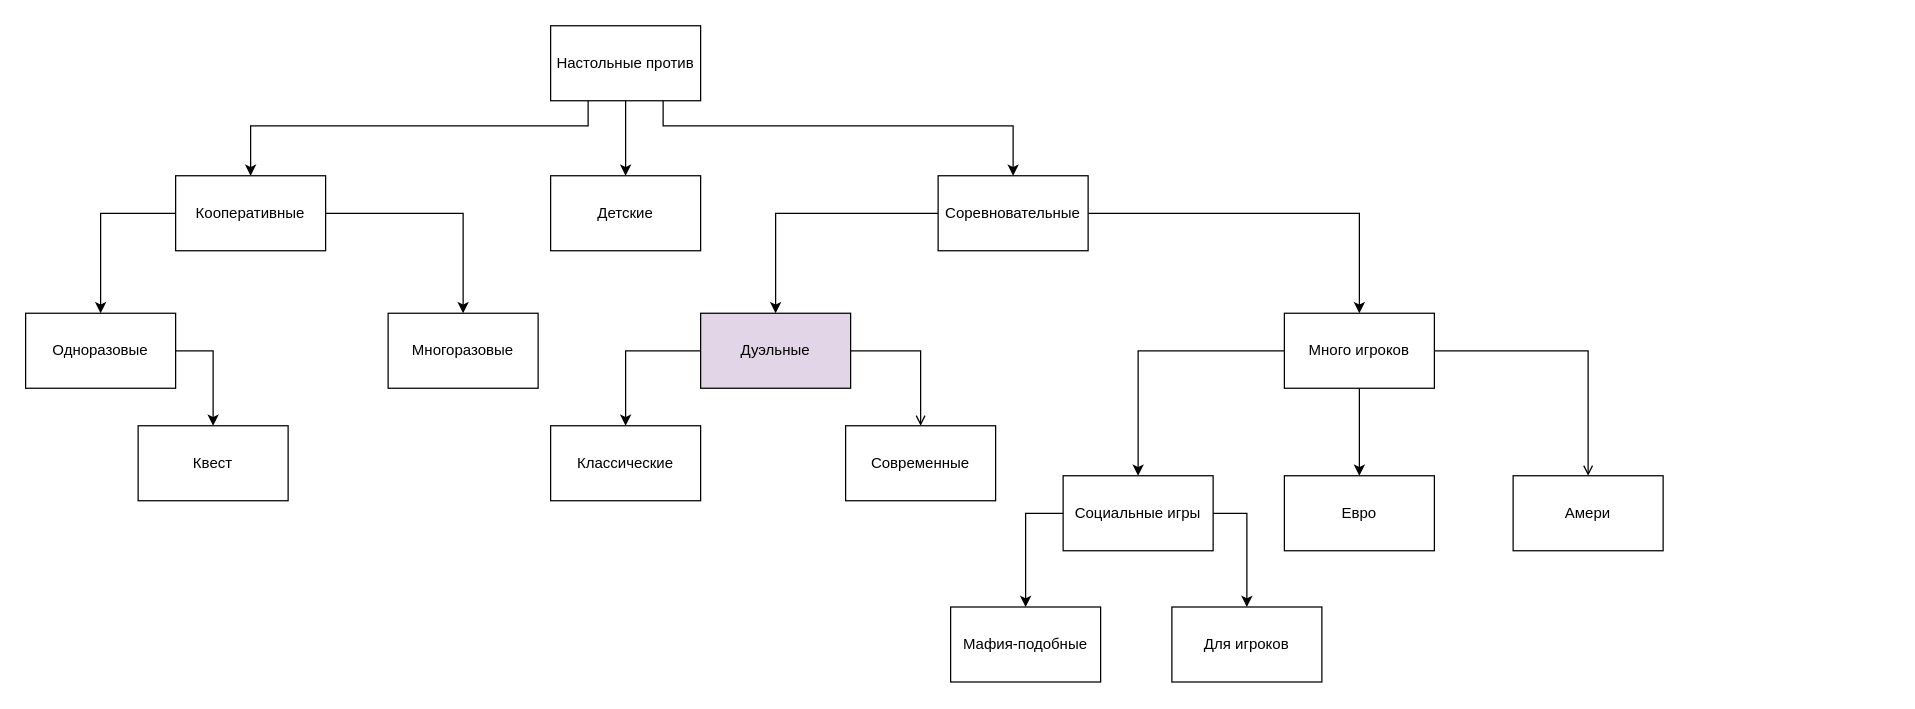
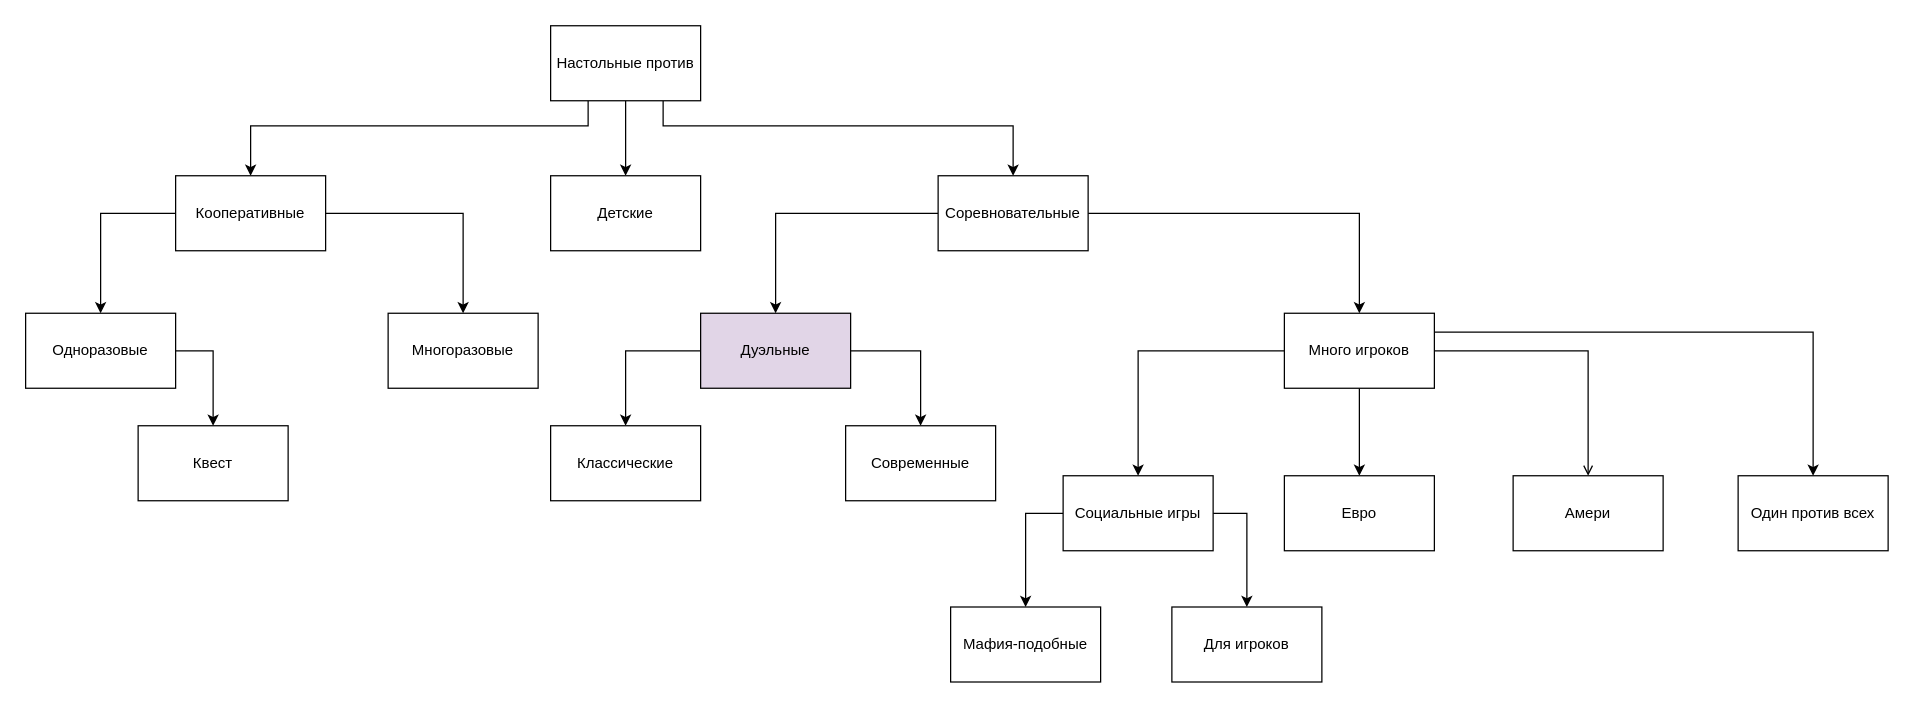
  <mxCell id="0" />
  <mxCell id="1" parent="0" />
  <mxCell id="2" style="edgeStyle=orthogonalEdgeStyle;rounded=0;orthogonalLoop=1;jettySize=auto;html=1;exitX=0.5;exitY=1;exitDx=0;exitDy=0;entryX=0.5;entryY=0;entryDx=0;entryDy=0;" parent="1" source="5" target="31" edge="1"><mxGeometry relative="1" as="geometry"><Array as="points" /></mxGeometry></mxCell>
  <mxCell id="3" style="edgeStyle=orthogonalEdgeStyle;rounded=0;orthogonalLoop=1;jettySize=auto;html=1;exitX=0.25;exitY=1;exitDx=0;exitDy=0;" parent="1" source="5" target="8" edge="1"><mxGeometry relative="1" as="geometry"><Array as="points"><mxPoint x="470" y="100" /><mxPoint x="200" y="100" /></Array></mxGeometry></mxCell>
  <mxCell id="4" style="edgeStyle=orthogonalEdgeStyle;rounded=0;orthogonalLoop=1;jettySize=auto;html=1;exitX=0.75;exitY=1;exitDx=0;exitDy=0;entryX=0.5;entryY=0;entryDx=0;entryDy=0;" parent="1" source="5" target="11" edge="1"><mxGeometry relative="1" as="geometry"><Array as="points"><mxPoint x="530" y="100" /><mxPoint x="810" y="100" /></Array></mxGeometry></mxCell>
  <mxCell id="5" value="Настольные против" style="rounded=0;whiteSpace=wrap;html=1;" parent="1" vertex="1"><mxGeometry x="440" y="20" width="120" height="60" as="geometry" /></mxCell>
  <mxCell id="6" style="edgeStyle=orthogonalEdgeStyle;rounded=0;orthogonalLoop=1;jettySize=auto;html=1;exitX=0;exitY=0.5;exitDx=0;exitDy=0;entryX=0.5;entryY=0;entryDx=0;entryDy=0;" parent="1" source="8" target="21" edge="1"><mxGeometry relative="1" as="geometry" /></mxCell>
  <mxCell id="7" style="edgeStyle=orthogonalEdgeStyle;rounded=0;orthogonalLoop=1;jettySize=auto;html=1;exitX=1;exitY=0.5;exitDx=0;exitDy=0;" parent="1" source="8" target="27" edge="1"><mxGeometry relative="1" as="geometry" /></mxCell>
  <mxCell id="8" value="Кооперативные&lt;span style=&quot;color: rgba(0 , 0 , 0 , 0) ; font-family: monospace ; font-size: 0px&quot;&gt;%3CmxGraphModel%3E%3Croot%3E%3CmxCell%20id%3D%220%22%2F%3E%3CmxCell%20id%3D%221%22%20parent%3D%220%22%2F%3E%3CmxCell%20id%3D%222%22%20value%3D%22%D0%9D%D0%B0%D1%81%D1%82%D0%BE%D0%BB%D1%8C%D0%BD%D1%8B%D0%B5%20%D0%B8%D0%B3%D1%80%D1%8B%22%20style%3D%22rounded%3D0%3BwhiteSpace%3Dwrap%3Bhtml%3D1%3B%22%20vertex%3D%221%22%20parent%3D%221%22%3E%3CmxGeometry%20x%3D%22330%22%20y%3D%2290%22%20width%3D%22120%22%20height%3D%2260%22%20as%3D%22geometry%22%2F%3E%3C%2FmxCell%3E%3C%2Froot%3E%3C%2FmxGraphModel%3E&lt;/span&gt;&lt;span style=&quot;color: rgba(0 , 0 , 0 , 0) ; font-family: monospace ; font-size: 0px&quot;&gt;%3CmxGraphModel%3E%3Croot%3E%3CmxCell%20id%3D%220%22%2F%3E%3CmxCell%20id%3D%221%22%20parent%3D%220%22%2F%3E%3CmxCell%20id%3D%222%22%20value%3D%22%D0%9D%D0%B0%D1%81%D1%82%D0%BE%D0%BB%D1%8C%D0%BD%D1%8B%D0%B5%20%D0%B8%D0%B3%D1%80%D1%8B%22%20style%3D%22rounded%3D0%3BwhiteSpace%3Dwrap%3Bhtml%3D1%3B%22%20vertex%3D%221%22%20parent%3D%221%22%3E%3CmxGeometry%20x%3D%22330%22%20y%3D%2290%22%20width%3D%22120%22%20height%3D%2260%22%20as%3D%22geometry%22%2F%3E%3C%2FmxCell%3E%3C%2Froot%3E%3C%2FmxGraphModel%3E&lt;/span&gt;" style="rounded=0;whiteSpace=wrap;html=1;" parent="1" vertex="1"><mxGeometry x="140" y="140" width="120" height="60" as="geometry" /></mxCell>
  <mxCell id="9" style="edgeStyle=orthogonalEdgeStyle;rounded=0;orthogonalLoop=1;jettySize=auto;html=1;exitX=0;exitY=0.5;exitDx=0;exitDy=0;entryX=0.5;entryY=0;entryDx=0;entryDy=0;" parent="1" source="11" target="14" edge="1"><mxGeometry relative="1" as="geometry" /></mxCell>
  <mxCell id="10" style="edgeStyle=orthogonalEdgeStyle;rounded=0;orthogonalLoop=1;jettySize=auto;html=1;exitX=1;exitY=0.5;exitDx=0;exitDy=0;" parent="1" source="11" target="19" edge="1"><mxGeometry relative="1" as="geometry" /></mxCell>
  <mxCell id="11" value="Соревновательные" style="rounded=0;whiteSpace=wrap;html=1;" parent="1" vertex="1"><mxGeometry x="750" y="140" width="120" height="60" as="geometry" /></mxCell>
  <mxCell id="12" style="edgeStyle=orthogonalEdgeStyle;rounded=0;orthogonalLoop=1;jettySize=auto;html=1;exitX=0;exitY=0.5;exitDx=0;exitDy=0;" parent="1" source="14" target="33" edge="1"><mxGeometry relative="1" as="geometry" /></mxCell>
- <mxCell id="13" style="edgeStyle=orthogonalEdgeStyle;rounded=0;orthogonalLoop=1;jettySize=auto;html=1;exitX=1;exitY=0.5;exitDx=0;exitDy=0;entryX=0.5;entryY=0;entryDx=0;entryDy=0;endArrow=open;" parent="1" source="14" target="34" edge="1"><mxGeometry relative="1" as="geometry" /></mxCell>
+ <mxCell id="13" style="edgeStyle=orthogonalEdgeStyle;rounded=0;orthogonalLoop=1;jettySize=auto;html=1;exitX=1;exitY=0.5;exitDx=0;exitDy=0;entryX=0.5;entryY=0;entryDx=0;entryDy=0;" parent="1" source="14" target="34" edge="1"><mxGeometry relative="1" as="geometry" /></mxCell>
  <mxCell id="14" value="Дуэльные" style="rounded=0;whiteSpace=wrap;html=1;fillColor=#e1d5e7;" parent="1" vertex="1"><mxGeometry x="560" y="250" width="120" height="60" as="geometry" /></mxCell>
  <mxCell id="15" style="edgeStyle=orthogonalEdgeStyle;rounded=0;orthogonalLoop=1;jettySize=auto;html=1;exitX=0;exitY=0.5;exitDx=0;exitDy=0;entryX=0.5;entryY=0;entryDx=0;entryDy=0;" parent="1" source="19" target="24" edge="1"><mxGeometry relative="1" as="geometry" /></mxCell>
  <mxCell id="16" style="edgeStyle=orthogonalEdgeStyle;rounded=0;orthogonalLoop=1;jettySize=auto;html=1;exitX=0.5;exitY=1;exitDx=0;exitDy=0;" parent="1" source="19" target="25" edge="1"><mxGeometry relative="1" as="geometry" /></mxCell>
  <mxCell id="17" style="edgeStyle=orthogonalEdgeStyle;rounded=0;orthogonalLoop=1;jettySize=auto;html=1;exitX=1;exitY=0.5;exitDx=0;exitDy=0;entryX=0.5;entryY=0;entryDx=0;entryDy=0;endArrow=open;" parent="1" source="19" target="26" edge="1"><mxGeometry relative="1" as="geometry" /></mxCell>
+ <mxCell id="18" style="edgeStyle=orthogonalEdgeStyle;rounded=0;orthogonalLoop=1;jettySize=auto;html=1;exitX=1;exitY=0.25;exitDx=0;exitDy=0;entryX=0.5;entryY=0;entryDx=0;entryDy=0;" edge="1" parent="1" source="19" target="28"><mxGeometry relative="1" as="geometry" /></mxCell>
  <mxCell id="19" value="Много игроков" style="rounded=0;whiteSpace=wrap;html=1;" parent="1" vertex="1"><mxGeometry x="1027" y="250" width="120" height="60" as="geometry" /></mxCell>
  <mxCell id="20" style="edgeStyle=orthogonalEdgeStyle;rounded=0;orthogonalLoop=1;jettySize=auto;html=1;exitX=1;exitY=0.5;exitDx=0;exitDy=0;" parent="1" source="21" target="32" edge="1"><mxGeometry relative="1" as="geometry" /></mxCell>
  <mxCell id="21" value="Одноразовые" style="rounded=0;whiteSpace=wrap;html=1;" parent="1" vertex="1"><mxGeometry x="20" y="250" width="120" height="60" as="geometry" /></mxCell>
  <mxCell id="22" style="edgeStyle=orthogonalEdgeStyle;rounded=0;orthogonalLoop=1;jettySize=auto;html=1;exitX=0;exitY=0.5;exitDx=0;exitDy=0;entryX=0.5;entryY=0;entryDx=0;entryDy=0;" parent="1" source="24" target="29" edge="1"><mxGeometry relative="1" as="geometry" /></mxCell>
  <mxCell id="23" style="edgeStyle=orthogonalEdgeStyle;rounded=0;orthogonalLoop=1;jettySize=auto;html=1;exitX=1;exitY=0.5;exitDx=0;exitDy=0;entryX=0.5;entryY=0;entryDx=0;entryDy=0;" parent="1" source="24" target="30" edge="1"><mxGeometry relative="1" as="geometry" /></mxCell>
  <mxCell id="24" value="Социальные игры" style="rounded=0;whiteSpace=wrap;html=1;" parent="1" vertex="1"><mxGeometry x="850" y="380" width="120" height="60" as="geometry" /></mxCell>
  <mxCell id="25" value="Евро" style="rounded=0;whiteSpace=wrap;html=1;" parent="1" vertex="1"><mxGeometry x="1027" y="380" width="120" height="60" as="geometry" /></mxCell>
  <mxCell id="26" value="Амери" style="rounded=0;whiteSpace=wrap;html=1;" parent="1" vertex="1"><mxGeometry x="1210" y="380" width="120" height="60" as="geometry" /></mxCell>
  <mxCell id="27" value="Многоразовые" style="rounded=0;whiteSpace=wrap;html=1;" parent="1" vertex="1"><mxGeometry x="310" y="250" width="120" height="60" as="geometry" /></mxCell>
+ <mxCell id="28" value="Один против всех" style="rounded=0;whiteSpace=wrap;html=1;" parent="1" vertex="1"><mxGeometry x="1390" y="380" width="120" height="60" as="geometry" /></mxCell>
  <mxCell id="29" value="Мафия-подобные" style="rounded=0;whiteSpace=wrap;html=1;" parent="1" vertex="1"><mxGeometry x="760" y="485" width="120" height="60" as="geometry" /></mxCell>
  <mxCell id="30" value="Для игроков" style="rounded=0;whiteSpace=wrap;html=1;" parent="1" vertex="1"><mxGeometry x="937" y="485" width="120" height="60" as="geometry" /></mxCell>
  <mxCell id="31" value="Детские" style="rounded=0;whiteSpace=wrap;html=1;" parent="1" vertex="1"><mxGeometry x="440" y="140" width="120" height="60" as="geometry" /></mxCell>
  <mxCell id="32" value="Квест" style="rounded=0;whiteSpace=wrap;html=1;" parent="1" vertex="1"><mxGeometry y="340" width="120" height="60" as="geometry" x="110" /></mxCell>
  <mxCell id="33" value="Классические" style="rounded=0;whiteSpace=wrap;html=1;" parent="1" vertex="1"><mxGeometry x="440" y="340" width="120" height="60" as="geometry" /></mxCell>
  <mxCell id="34" value="Современные" style="rounded=0;whiteSpace=wrap;html=1;" parent="1" vertex="1"><mxGeometry x="676" y="340" width="120" height="60" as="geometry" /></mxCell>
